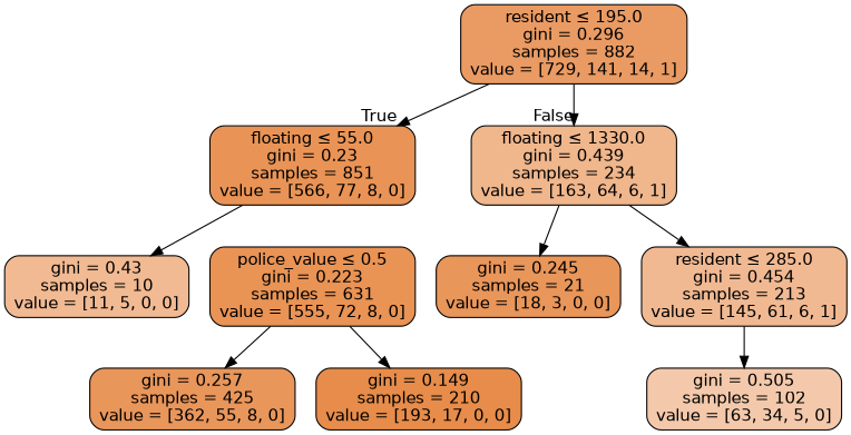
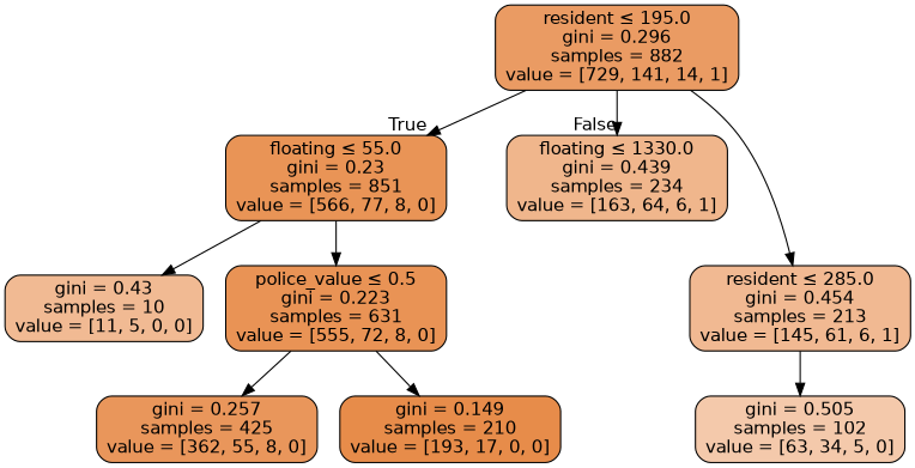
  digraph {
    node [color=black fontname=helvetica shape=box style="filled, rounded"]
    edge [fontname=helvetica]
    n1 [fillcolor="#ea9b63" label=<resident &le; 195.0<br/>gini = 0.296<br/>samples = 882<br/>value = [729, 141, 14, 1]>]
    n2 [fillcolor="#e99456" label=<floating &le; 55.0<br/>gini = 0.23<br/>samples = 851<br/>value = [566, 77, 8, 0]>]
    n3 [fillcolor="#f0b68c" label=<floating &le; 1330.0<br/>gini = 0.439<br/>samples = 234<br/>value = [163, 64, 6, 1]>]
    n4 [fillcolor="#f1ba93" label=<gini = 0.43<br/>samples = 10<br/>value = [11, 5, 0, 0]>]
    n5 [fillcolor="#e99355" label=<police_value &le; 0.5<br/>gini = 0.223<br/>samples = 631<br/>value = [555, 72, 8, 0]>]
-   n6 [fillcolor="#e9965a" label=<gini = 0.245<br/>samples = 21<br/>value = [18, 3, 0, 0]>]
    n7 [fillcolor="#f1b992" label=<resident &le; 285.0<br/>gini = 0.454<br/>samples = 213<br/>value = [145, 61, 6, 1]>]
    n8 [fillcolor="#e9965b" label=<gini = 0.257<br/>samples = 425<br/>value = [362, 55, 8, 0]>]
    n9 [fillcolor="#e78c4a" label=<gini = 0.149<br/>samples = 210<br/>value = [193, 17, 0, 0]>]
    n10 [fillcolor="#f4c9ab" label=<gini = 0.505<br/>samples = 102<br/>value = [63, 34, 5, 0]>]
    n1 -> n2 [headlabel=True labelangle=45 labeldistance=2.5]
    n1 -> n3 [headlabel=False labelangle=-45 labeldistance=2.5]
    n2 -> n4
-   n3 -> n6
-   n3 -> n7
+   n2 -> n5
+   n1 -> n7
    n5 -> n8
    n5 -> n9
    n7 -> n10
  }
